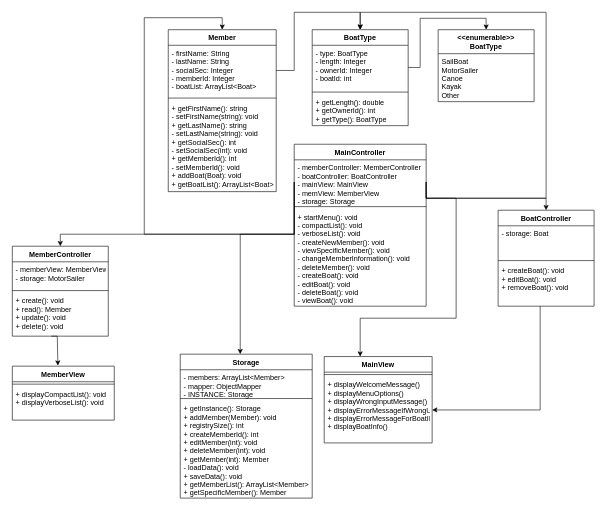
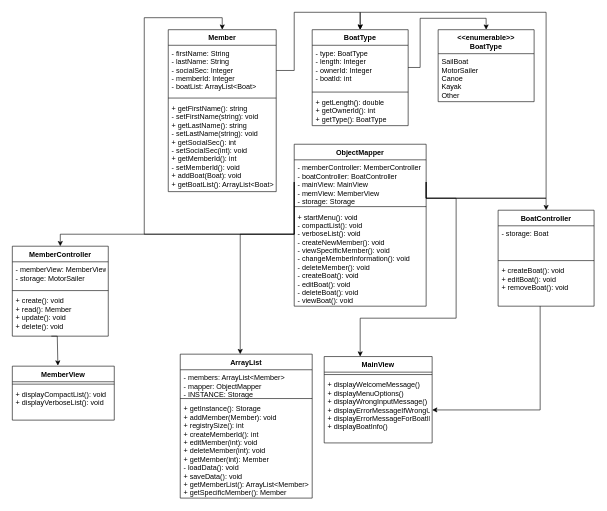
  <mxCell id="0" />
  <mxCell id="1" parent="0" />
  <mxCell id="2" style="edgeStyle=orthogonalEdgeStyle;rounded=0;orthogonalLoop=1;jettySize=auto;html=1;entryX=1;entryY=0.5;entryDx=0;entryDy=0;exitX=0.438;exitY=1;exitDx=0;exitDy=0;exitPerimeter=0;" parent="1" source="17" target="32" edge="1"><mxGeometry relative="1" as="geometry"><Array as="points"><mxPoint x="900" y="683" /></Array><mxPoint x="900" y="530" as="sourcePoint" /><mxPoint x="900" y="580" as="targetPoint" /></mxGeometry></mxCell>
  <mxCell id="3" style="edgeStyle=orthogonalEdgeStyle;rounded=0;orthogonalLoop=1;jettySize=auto;html=1;exitX=1;exitY=0.5;exitDx=0;exitDy=0;entryX=0.5;entryY=0;entryDx=0;entryDy=0;" parent="1" source="19" target="22" edge="1"><mxGeometry relative="1" as="geometry"><Array as="points"><mxPoint x="700" y="112" /><mxPoint x="700" y="30" /><mxPoint x="810" y="30" /></Array></mxGeometry></mxCell>
  <mxCell id="4" style="edgeStyle=orthogonalEdgeStyle;rounded=0;orthogonalLoop=1;jettySize=auto;html=1;exitX=1;exitY=0.5;exitDx=0;exitDy=0;" parent="1" source="34" target="30" edge="1"><mxGeometry relative="1" as="geometry"><Array as="points"><mxPoint x="710" y="330" /><mxPoint x="760" y="330" /><mxPoint x="760" y="530" /><mxPoint x="600" y="530" /></Array></mxGeometry></mxCell>
  <mxCell id="5" style="edgeStyle=orthogonalEdgeStyle;rounded=0;orthogonalLoop=1;jettySize=auto;html=1;exitX=1;exitY=0.5;exitDx=0;exitDy=0;entryX=0.5;entryY=0;entryDx=0;entryDy=0;" parent="1" source="34" target="14" edge="1"><mxGeometry relative="1" as="geometry"><Array as="points"><mxPoint x="710" y="330" /><mxPoint x="910" y="330" /></Array></mxGeometry></mxCell>
  <mxCell id="6" style="edgeStyle=orthogonalEdgeStyle;rounded=0;orthogonalLoop=1;jettySize=auto;html=1;exitX=0;exitY=0.5;exitDx=0;exitDy=0;entryX=0.5;entryY=0;entryDx=0;entryDy=0;" parent="1" source="34" target="37" edge="1"><mxGeometry relative="1" as="geometry"><Array as="points"><mxPoint x="490" y="390" /><mxPoint x="100" y="390" /></Array></mxGeometry></mxCell>
  <mxCell id="7" style="edgeStyle=orthogonalEdgeStyle;rounded=0;orthogonalLoop=1;jettySize=auto;html=1;entryX=0.447;entryY=-0.011;entryDx=0;entryDy=0;entryPerimeter=0;" parent="1" target="41" edge="1"><mxGeometry relative="1" as="geometry"><mxPoint x="300" y="570" as="targetPoint" /><Array as="points"><mxPoint x="95" y="560" /></Array><mxPoint x="85" y="560" as="sourcePoint" /></mxGeometry></mxCell>
  <mxCell id="8" style="edgeStyle=orthogonalEdgeStyle;rounded=0;orthogonalLoop=1;jettySize=auto;html=1;exitX=1;exitY=0.5;exitDx=0;exitDy=0;entryX=0.5;entryY=0;entryDx=0;entryDy=0;" parent="1" source="11" target="18" edge="1"><mxGeometry relative="1" as="geometry"><mxPoint x="510" y="20" as="targetPoint" /><Array as="points"><mxPoint x="490" y="117" /><mxPoint x="490" y="20" /><mxPoint x="600" y="20" /></Array></mxGeometry></mxCell>
  <mxCell id="9" style="edgeStyle=orthogonalEdgeStyle;rounded=0;orthogonalLoop=1;jettySize=auto;html=1;exitX=0;exitY=0.5;exitDx=0;exitDy=0;entryX=0.5;entryY=0;entryDx=0;entryDy=0;" parent="1" source="34" target="10" edge="1"><mxGeometry relative="1" as="geometry"><Array as="points"><mxPoint x="490" y="390" /><mxPoint x="240" y="390" /><mxPoint x="240" y="29" /><mxPoint x="370" y="29" /></Array></mxGeometry></mxCell>
  <mxCell id="10" value="Member" style="swimlane;fontStyle=1;align=center;verticalAlign=top;childLayout=stackLayout;horizontal=1;startSize=26;horizontalStack=0;resizeParent=1;resizeParentMax=0;resizeLast=0;collapsible=1;marginBottom=0;" parent="1" vertex="1"><mxGeometry x="280" y="49" width="180" height="270" as="geometry" /></mxCell>
  <mxCell id="11" value="- firstName: String&#10;- lastName: String&#10;- socialSec: Integer&#10;- memberId: Integer&#10;- boatList: ArrayList&lt;Boat&gt;" style="text;strokeColor=none;fillColor=none;align=left;verticalAlign=top;spacingLeft=4;spacingRight=4;overflow=hidden;rotatable=0;points=[[0,0.5],[1,0.5]];portConstraint=eastwest;" parent="10" vertex="1"><mxGeometry y="26" width="180" height="84" as="geometry" /></mxCell>
  <mxCell id="12" value="" style="line;strokeWidth=1;fillColor=none;align=left;verticalAlign=middle;spacingTop=-1;spacingLeft=3;spacingRight=3;rotatable=0;labelPosition=right;points=[];portConstraint=eastwest;" parent="10" vertex="1"><mxGeometry y="110" width="180" height="8" as="geometry" /></mxCell>
  <mxCell id="13" value="+ getFirstName(): string&#10;- setFirstName(string): void&#10;+ getLastName(): string&#10;- setLastName(string): void&#10;+ getSocialSec(): int&#10;- setSocialSec(int): void&#10;+ getMemberId(): int&#10;- setMemberId(): void&#10;+ addBoat(Boat): void&#10;+ getBoatList(): ArrayList&lt;Boat&gt;" style="text;strokeColor=none;fillColor=none;align=left;verticalAlign=top;spacingLeft=4;spacingRight=4;overflow=hidden;rotatable=0;points=[[0,0.5],[1,0.5]];portConstraint=eastwest;" parent="10" vertex="1"><mxGeometry y="118" width="180" height="152" as="geometry" /></mxCell>
  <mxCell id="14" value="BoatController" style="swimlane;fontStyle=1;align=center;verticalAlign=top;childLayout=stackLayout;horizontal=1;startSize=26;horizontalStack=0;resizeParent=1;resizeParentMax=0;resizeLast=0;collapsible=1;marginBottom=0;" parent="1" vertex="1"><mxGeometry x="830" y="350" width="160" height="160" as="geometry" /></mxCell>
  <mxCell id="15" value="- storage: Boat" style="text;strokeColor=none;fillColor=none;align=left;verticalAlign=top;spacingLeft=4;spacingRight=4;overflow=hidden;rotatable=0;points=[[0,0.5],[1,0.5]];portConstraint=eastwest;" parent="14" vertex="1"><mxGeometry y="26" width="160" height="54" as="geometry" /></mxCell>
  <mxCell id="16" value="" style="line;strokeWidth=1;fillColor=none;align=left;verticalAlign=middle;spacingTop=-1;spacingLeft=3;spacingRight=3;rotatable=0;labelPosition=right;points=[];portConstraint=eastwest;" parent="14" vertex="1"><mxGeometry y="80" width="160" height="8" as="geometry" /></mxCell>
  <mxCell id="17" value="+ createBoat(): void&#10;+ editBoat(): void&#10;+ removeBoat(): void" style="text;strokeColor=none;fillColor=none;align=left;verticalAlign=top;spacingLeft=4;spacingRight=4;overflow=hidden;rotatable=0;points=[[0,0.5],[1,0.5]];portConstraint=eastwest;" parent="14" vertex="1"><mxGeometry y="88" width="160" height="72" as="geometry" /></mxCell>
  <mxCell id="18" value="BoatType" style="swimlane;fontStyle=1;align=center;verticalAlign=top;childLayout=stackLayout;horizontal=1;startSize=26;horizontalStack=0;resizeParent=1;resizeParentMax=0;resizeLast=0;collapsible=1;marginBottom=0;" parent="1" vertex="1"><mxGeometry x="520" y="49" width="160" height="160" as="geometry" /></mxCell>
  <mxCell id="19" value="- type: BoatType&#10;- length: Integer&#10;- ownerId: Integer&#10;- boatId: int" style="text;strokeColor=none;fillColor=none;align=left;verticalAlign=top;spacingLeft=4;spacingRight=4;overflow=hidden;rotatable=0;points=[[0,0.5],[1,0.5]];portConstraint=eastwest;" parent="18" vertex="1"><mxGeometry y="26" width="160" height="74" as="geometry" /></mxCell>
  <mxCell id="20" value="" style="line;strokeWidth=1;fillColor=none;align=left;verticalAlign=middle;spacingTop=-1;spacingLeft=3;spacingRight=3;rotatable=0;labelPosition=right;points=[];portConstraint=eastwest;" parent="18" vertex="1"><mxGeometry y="100" width="160" height="8" as="geometry" /></mxCell>
  <mxCell id="21" value="+ getLength(): double&#10;+ getOwnerId(): int&#10;+ getType(): BoatType" style="text;strokeColor=none;fillColor=none;align=left;verticalAlign=top;spacingLeft=4;spacingRight=4;overflow=hidden;rotatable=0;points=[[0,0.5],[1,0.5]];portConstraint=eastwest;" parent="18" vertex="1"><mxGeometry y="108" width="160" height="52" as="geometry" /></mxCell>
  <mxCell id="22" value="&lt;&lt;enumerable&gt;&gt;&#10;BoatType" style="swimlane;fontStyle=1;align=center;verticalAlign=top;childLayout=stackLayout;horizontal=1;startSize=40;horizontalStack=0;resizeParent=1;resizeParentMax=0;resizeLast=0;collapsible=1;marginBottom=0;" parent="1" vertex="1"><mxGeometry x="730" y="49" width="160" height="120" as="geometry" /></mxCell>
  <mxCell id="23" value="SailBoat&#10;MotorSailer&#10;Canoe&#10;Kayak&#10;Other" style="text;strokeColor=none;fillColor=none;align=left;verticalAlign=top;spacingLeft=4;spacingRight=4;overflow=hidden;rotatable=0;points=[[0,0.5],[1,0.5]];portConstraint=eastwest;" parent="22" vertex="1"><mxGeometry y="40" width="160" height="80" as="geometry" /></mxCell>
  <mxCell id="24" style="edgeStyle=orthogonalEdgeStyle;rounded=0;orthogonalLoop=1;jettySize=auto;html=1;exitX=1;exitY=0.5;exitDx=0;exitDy=0;entryX=0.5;entryY=0;entryDx=0;entryDy=0;" parent="1" source="34" target="18" edge="1"><mxGeometry relative="1" as="geometry"><Array as="points"><mxPoint x="710" y="330" /><mxPoint x="910" y="330" /><mxPoint x="910" y="20" /><mxPoint x="600" y="20" /></Array></mxGeometry></mxCell>
  <mxCell id="25" style="edgeStyle=orthogonalEdgeStyle;rounded=0;orthogonalLoop=1;jettySize=auto;html=1;exitX=0;exitY=0.5;exitDx=0;exitDy=0;" parent="1" source="34" target="26" edge="1"><mxGeometry relative="1" as="geometry"><Array as="points"><mxPoint x="490" y="390" /><mxPoint x="400" y="390" /></Array></mxGeometry></mxCell>
- <mxCell id="26" value="Storage" style="swimlane;fontStyle=1;align=center;verticalAlign=top;childLayout=stackLayout;horizontal=1;startSize=26;horizontalStack=0;resizeParent=1;resizeParentMax=0;resizeLast=0;collapsible=1;marginBottom=0;" parent="1" vertex="1"><mxGeometry x="300" y="590" width="220" height="240" as="geometry" /></mxCell>
+ <mxCell id="26" value="ArrayList" style="swimlane;fontStyle=1;align=center;verticalAlign=top;childLayout=stackLayout;horizontal=1;startSize=26;horizontalStack=0;resizeParent=1;resizeParentMax=0;resizeLast=0;collapsible=1;marginBottom=0;" parent="1" vertex="1"><mxGeometry x="300" y="590" width="220" height="240" as="geometry" /></mxCell>
  <mxCell id="27" value="- members: ArrayList&lt;Member&gt;&#10;- mapper: ObjectMapper&#10;- INSTANCE: Storage" style="text;strokeColor=none;fillColor=none;align=left;verticalAlign=top;spacingLeft=4;spacingRight=4;overflow=hidden;rotatable=0;points=[[0,0.5],[1,0.5]];portConstraint=eastwest;" parent="26" vertex="1"><mxGeometry y="26" width="220" height="44" as="geometry" /></mxCell>
  <mxCell id="28" value="" style="line;strokeWidth=1;fillColor=none;align=left;verticalAlign=middle;spacingTop=-1;spacingLeft=3;spacingRight=3;rotatable=0;labelPosition=right;points=[];portConstraint=eastwest;" parent="26" vertex="1"><mxGeometry y="70" width="220" height="8" as="geometry" /></mxCell>
  <mxCell id="29" value="+ getInstance(): Storage&#10;+ addMember(Member): void&#10;+ registrySize(): int&#10;+ createMemberId(): int&#10;+ editMember(int): void&#10;+ deleteMember(int): void&#10;+ getMember(int): Member&#10;- loadData(): void&#10;+ saveData(): void&#10;+ getMemberList(): ArrayList&lt;Member&gt;&#10;+ getSpecificMember(): Member" style="text;strokeColor=none;fillColor=none;align=left;verticalAlign=top;spacingLeft=4;spacingRight=4;overflow=hidden;rotatable=0;points=[[0,0.5],[1,0.5]];portConstraint=eastwest;" parent="26" vertex="1"><mxGeometry y="78" width="220" height="162" as="geometry" /></mxCell>
  <mxCell id="30" value="MainView" style="swimlane;fontStyle=1;align=center;verticalAlign=top;childLayout=stackLayout;horizontal=1;startSize=26;horizontalStack=0;resizeParent=1;resizeParentMax=0;resizeLast=0;collapsible=1;marginBottom=0;" parent="1" vertex="1"><mxGeometry x="540" y="594" width="180" height="144" as="geometry" /></mxCell>
  <mxCell id="31" value="" style="line;strokeWidth=1;fillColor=none;align=left;verticalAlign=middle;spacingTop=-1;spacingLeft=3;spacingRight=3;rotatable=0;labelPosition=right;points=[];portConstraint=eastwest;" parent="30" vertex="1"><mxGeometry y="26" width="180" height="8" as="geometry" /></mxCell>
  <mxCell id="32" value="+ displayWelcomeMessage()&#10;+ displayMenuOptions()&#10;+ displayWrongInputMessage()&#10;+ displayErrorMessageIfWrongUser()&#10;+ displayErrorMessageForBoatID()&#10;+ displayBoatInfo()" style="text;strokeColor=none;fillColor=none;align=left;verticalAlign=top;spacingLeft=4;spacingRight=4;overflow=hidden;rotatable=0;points=[[0,0.5],[1,0.5]];portConstraint=eastwest;" parent="30" vertex="1"><mxGeometry y="34" width="180" height="110" as="geometry" /></mxCell>
- <mxCell id="33" value="MainController" style="swimlane;fontStyle=1;align=center;verticalAlign=top;childLayout=stackLayout;horizontal=1;startSize=26;horizontalStack=0;resizeParent=1;resizeParentMax=0;resizeLast=0;collapsible=1;marginBottom=0;" parent="1" vertex="1"><mxGeometry x="490" y="240" width="220" height="270" as="geometry" /></mxCell>
+ <mxCell id="33" value="ObjectMapper" style="swimlane;fontStyle=1;align=center;verticalAlign=top;childLayout=stackLayout;horizontal=1;startSize=26;horizontalStack=0;resizeParent=1;resizeParentMax=0;resizeLast=0;collapsible=1;marginBottom=0;" parent="1" vertex="1"><mxGeometry x="490" y="240" width="220" height="270" as="geometry" /></mxCell>
  <mxCell id="34" value="- memberController: MemberController&#10;- boatController: BoatController&#10;- mainView: MainView&#10;- memView: MemberView&#10;- storage: Storage" style="text;strokeColor=none;fillColor=none;align=left;verticalAlign=top;spacingLeft=4;spacingRight=4;overflow=hidden;rotatable=0;points=[[0,0.5],[1,0.5]];portConstraint=eastwest;" parent="33" vertex="1"><mxGeometry y="26" width="220" height="74" as="geometry" /></mxCell>
  <mxCell id="35" value="" style="line;strokeWidth=1;fillColor=none;align=left;verticalAlign=middle;spacingTop=-1;spacingLeft=3;spacingRight=3;rotatable=0;labelPosition=right;points=[];portConstraint=eastwest;" parent="33" vertex="1"><mxGeometry y="100" width="220" height="8" as="geometry" /></mxCell>
  <mxCell id="36" value="+ startMenu(): void&#10;- compactList(): void&#10;- verboseList(): void&#10;- createNewMember(): void&#10;- viewSpecificMember(): void&#10;- changeMemberInformation(): void&#10;- deleteMember(): void&#10;- createBoat(): void&#10;- editBoat(): void&#10;- deleteBoat(): void&#10;- viewBoat(): void" style="text;strokeColor=none;fillColor=none;align=left;verticalAlign=top;spacingLeft=4;spacingRight=4;overflow=hidden;rotatable=0;points=[[0,0.5],[1,0.5]];portConstraint=eastwest;" parent="33" vertex="1"><mxGeometry y="108" width="220" height="162" as="geometry" /></mxCell>
  <mxCell id="37" value="MemberController" style="swimlane;fontStyle=1;align=center;verticalAlign=top;childLayout=stackLayout;horizontal=1;startSize=26;horizontalStack=0;resizeParent=1;resizeParentMax=0;resizeLast=0;collapsible=1;marginBottom=0;" parent="1" vertex="1"><mxGeometry x="20" y="410" width="160" height="150" as="geometry" /></mxCell>
  <mxCell id="38" value="- memberView: MemberView&#10;- storage: MotorSailer" style="text;strokeColor=none;fillColor=none;align=left;verticalAlign=top;spacingLeft=4;spacingRight=4;overflow=hidden;rotatable=0;points=[[0,0.5],[1,0.5]];portConstraint=eastwest;" parent="37" vertex="1"><mxGeometry y="26" width="160" height="44" as="geometry" /></mxCell>
  <mxCell id="39" value="" style="line;strokeWidth=1;fillColor=none;align=left;verticalAlign=middle;spacingTop=-1;spacingLeft=3;spacingRight=3;rotatable=0;labelPosition=right;points=[];portConstraint=eastwest;" parent="37" vertex="1"><mxGeometry y="70" width="160" height="8" as="geometry" /></mxCell>
  <mxCell id="40" value="+ create(): void&#10;+ read(): Member&#10;+ update(): void&#10;+ delete(): void" style="text;strokeColor=none;fillColor=none;align=left;verticalAlign=top;spacingLeft=4;spacingRight=4;overflow=hidden;rotatable=0;points=[[0,0.5],[1,0.5]];portConstraint=eastwest;" parent="37" vertex="1"><mxGeometry y="78" width="160" height="72" as="geometry" /></mxCell>
  <mxCell id="41" value="MemberView" style="swimlane;fontStyle=1;align=center;verticalAlign=top;childLayout=stackLayout;horizontal=1;startSize=26;horizontalStack=0;resizeParent=1;resizeParentMax=0;resizeLast=0;collapsible=1;marginBottom=0;" parent="1" vertex="1"><mxGeometry x="20" y="610" width="170" height="90" as="geometry" /></mxCell>
  <mxCell id="42" value="" style="line;strokeWidth=1;fillColor=none;align=left;verticalAlign=middle;spacingTop=-1;spacingLeft=3;spacingRight=3;rotatable=0;labelPosition=right;points=[];portConstraint=eastwest;" parent="41" vertex="1"><mxGeometry y="26" width="170" height="8" as="geometry" /></mxCell>
  <mxCell id="43" value="+ displayCompactList(): void&#10;+ displayVerboseList(): void&#10;" style="text;strokeColor=none;fillColor=none;align=left;verticalAlign=top;spacingLeft=4;spacingRight=4;overflow=hidden;rotatable=0;points=[[0,0.5],[1,0.5]];portConstraint=eastwest;" parent="41" vertex="1"><mxGeometry y="34" width="170" height="56" as="geometry" /></mxCell>
